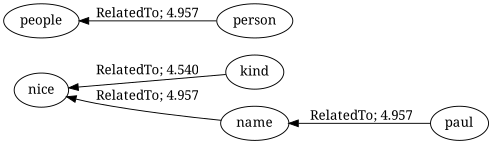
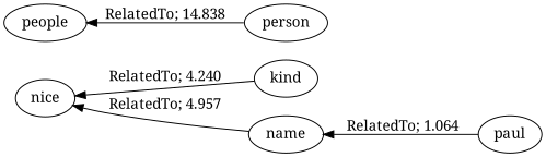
  digraph {
    fontname="Noto Serif"
    rankdir=LR
    node [fontname="Noto Serif"]
    edge [dir=back fontname="Noto Serif"]
    n1 [label=nice]
    n2 [label=kind]
    n3 [label=name]
    n4 [label=people]
    n5 [label=person]
    n6 [label=paul]
-   n1 -> n2 [label="RelatedTo; 4.540" weight=4.240]
+   n1 -> n2 [label="RelatedTo; 4.240" weight=4.240]
    n1 -> n3 [label="RelatedTo; 4.957" weight=4.957]
-   n3 -> n6 [label="RelatedTo; 4.957" weight=1.064]
-   n4 -> n5 [label="RelatedTo; 4.957" weight=14.838]
+   n3 -> n6 [label="RelatedTo; 1.064" weight=1.064]
+   n4 -> n5 [label="RelatedTo; 14.838" weight=14.838]
  }
